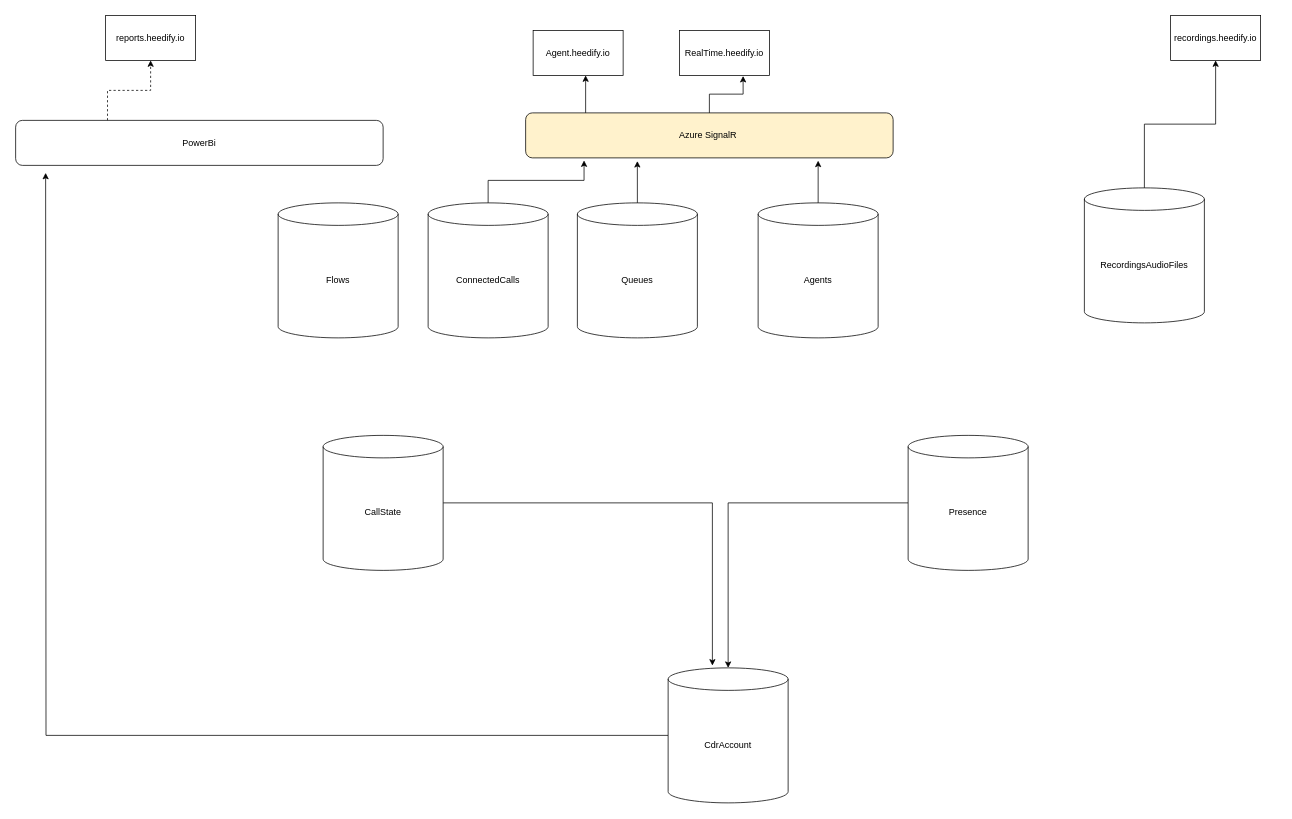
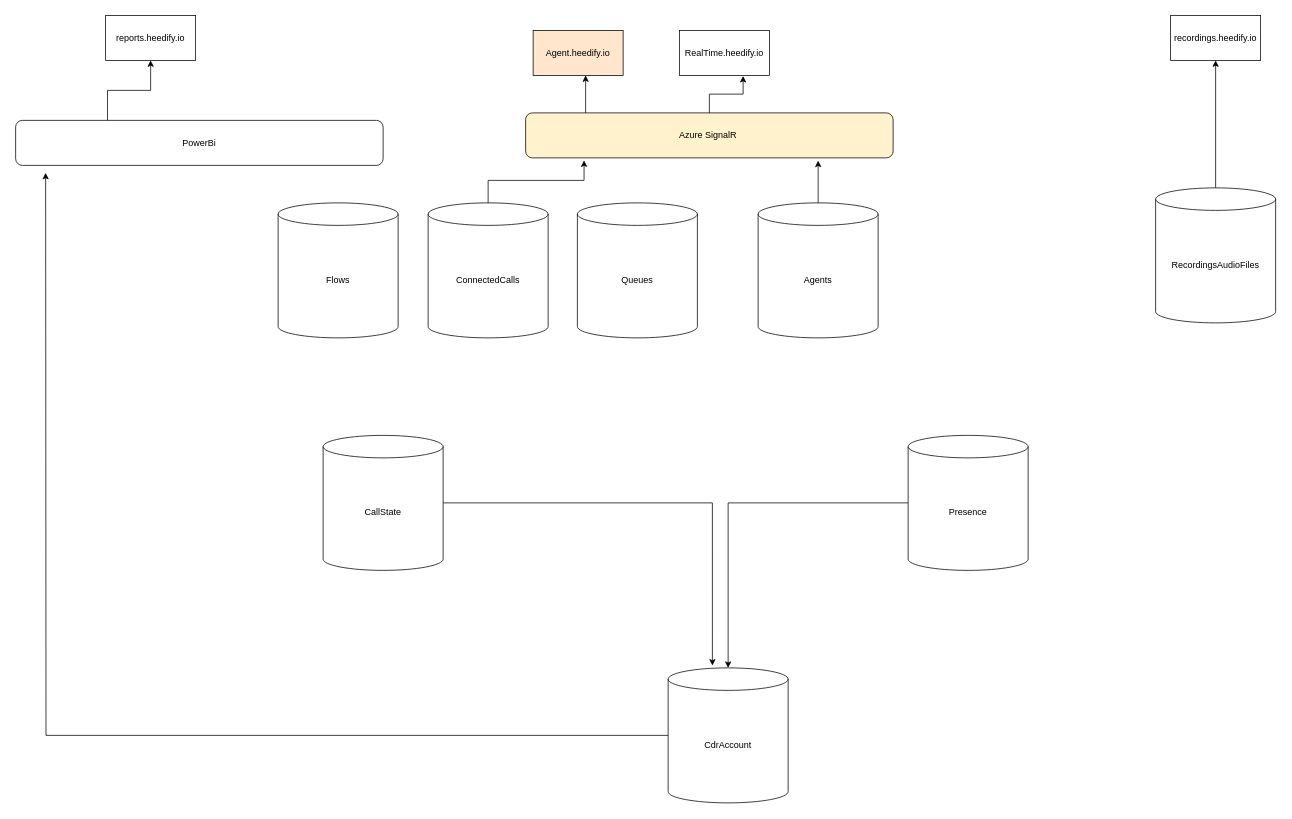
  <mxCell id="0" />
  <mxCell id="1" parent="0" />
  <mxCell id="2" style="edgeStyle=orthogonalEdgeStyle;rounded=0;orthogonalLoop=1;jettySize=auto;html=1;exitX=1;exitY=0.5;exitDx=0;exitDy=0;exitPerimeter=0;entryX=0.369;entryY=-0.017;entryDx=0;entryDy=0;entryPerimeter=0;" edge="1" parent="1" source="3" target="5"><mxGeometry relative="1" as="geometry" /></mxCell>
  <mxCell id="3" value="CallState" style="shape=cylinder3;whiteSpace=wrap;html=1;boundedLbl=1;backgroundOutline=1;size=15;" vertex="1" parent="1"><mxGeometry x="430" y="580" width="160" height="180" as="geometry" /></mxCell>
  <mxCell id="4" style="edgeStyle=orthogonalEdgeStyle;rounded=0;orthogonalLoop=1;jettySize=auto;html=1;exitX=0;exitY=0.5;exitDx=0;exitDy=0;exitPerimeter=0;" edge="1" parent="1" source="5"><mxGeometry relative="1" as="geometry"><mxPoint y="230" as="targetPoint" x="60" /></mxGeometry></mxCell>
  <mxCell id="5" value="CdrAccount" style="shape=cylinder3;whiteSpace=wrap;html=1;boundedLbl=1;backgroundOutline=1;size=15;" vertex="1" parent="1"><mxGeometry x="890" y="890" width="160" height="180" as="geometry" /></mxCell>
  <mxCell id="6" style="edgeStyle=orthogonalEdgeStyle;rounded=0;orthogonalLoop=1;jettySize=auto;html=1;exitX=0.5;exitY=0;exitDx=0;exitDy=0;exitPerimeter=0;entryX=0.159;entryY=1.057;entryDx=0;entryDy=0;entryPerimeter=0;" edge="1" parent="1" source="7" target="9"><mxGeometry relative="1" as="geometry" /></mxCell>
  <mxCell id="7" value="ConnectedCalls" style="shape=cylinder3;whiteSpace=wrap;html=1;boundedLbl=1;backgroundOutline=1;size=15;" vertex="1" parent="1"><mxGeometry x="570" y="270" width="160" height="180" as="geometry" /></mxCell>
  <mxCell id="8" style="edgeStyle=orthogonalEdgeStyle;rounded=0;orthogonalLoop=1;jettySize=auto;html=1;exitX=0.5;exitY=0;exitDx=0;exitDy=0;entryX=0.708;entryY=1.014;entryDx=0;entryDy=0;entryPerimeter=0;" edge="1" parent="1" source="9" target="15"><mxGeometry relative="1" as="geometry" /></mxCell>
  <mxCell id="9" value="Azure SignalR&amp;nbsp;" style="rounded=1;whiteSpace=wrap;html=1;fillColor=#fff2cc;" vertex="1" parent="1"><mxGeometry x="700" y="150" width="490" height="60" as="geometry" /></mxCell>
- <mxCell id="10" style="edgeStyle=orthogonalEdgeStyle;rounded=0;orthogonalLoop=1;jettySize=auto;html=1;exitX=0.5;exitY=0;exitDx=0;exitDy=0;exitPerimeter=0;entryX=0.304;entryY=1.071;entryDx=0;entryDy=0;entryPerimeter=0;" edge="1" parent="1" source="11" target="9"><mxGeometry relative="1" as="geometry" /></mxCell>
  <mxCell id="11" value="Queues" style="shape=cylinder3;whiteSpace=wrap;html=1;boundedLbl=1;backgroundOutline=1;size=15;" vertex="1" parent="1"><mxGeometry x="769" y="270" width="160" height="180" as="geometry" /></mxCell>
  <mxCell id="12" style="edgeStyle=orthogonalEdgeStyle;rounded=0;orthogonalLoop=1;jettySize=auto;html=1;entryX=0.796;entryY=1.062;entryDx=0;entryDy=0;entryPerimeter=0;" edge="1" parent="1" source="13" target="9"><mxGeometry relative="1" as="geometry" /></mxCell>
  <mxCell id="13" value="Agents" style="shape=cylinder3;whiteSpace=wrap;html=1;boundedLbl=1;backgroundOutline=1;size=15;" vertex="1" parent="1"><mxGeometry x="1010" y="270" width="160" height="180" as="geometry" /></mxCell>
- <mxCell id="14" value="Agent.heedify.io" style="rounded=0;whiteSpace=wrap;html=1;" vertex="1" parent="1"><mxGeometry x="710" y="40" width="120" height="60" as="geometry" /></mxCell>
+ <mxCell id="14" value="Agent.heedify.io" style="rounded=0;whiteSpace=wrap;html=1;fillColor=#ffe6cc;" vertex="1" parent="1"><mxGeometry x="710" y="40" width="120" height="60" as="geometry" /></mxCell>
  <mxCell id="15" value="RealTime.heedify.io" style="rounded=0;whiteSpace=wrap;html=1;" vertex="1" parent="1"><mxGeometry x="905" y="40" width="120" height="60" as="geometry" /></mxCell>
  <mxCell id="16" style="edgeStyle=orthogonalEdgeStyle;rounded=0;orthogonalLoop=1;jettySize=auto;html=1;entryX=0.304;entryY=1.071;entryDx=0;entryDy=0;entryPerimeter=0;" edge="1" parent="1"><mxGeometry relative="1" as="geometry"><mxPoint x="780" y="150" as="sourcePoint" /><mxPoint x="780" y="100" as="targetPoint" /></mxGeometry></mxCell>
  <mxCell id="17" style="edgeStyle=orthogonalEdgeStyle;rounded=0;orthogonalLoop=1;jettySize=auto;html=1;exitX=0;exitY=0.5;exitDx=0;exitDy=0;exitPerimeter=0;" edge="1" parent="1" source="18" target="5"><mxGeometry relative="1" as="geometry" /></mxCell>
  <mxCell id="18" value="Presence" style="shape=cylinder3;whiteSpace=wrap;html=1;boundedLbl=1;backgroundOutline=1;size=15;" vertex="1" parent="1"><mxGeometry x="1210" y="580" width="160" height="180" as="geometry" /></mxCell>
- <mxCell id="19" style="edgeStyle=orthogonalEdgeStyle;rounded=0;orthogonalLoop=1;jettySize=auto;html=1;exitX=0.25;exitY=0;exitDx=0;exitDy=0;entryX=0.5;entryY=1;entryDx=0;entryDy=0;dashed=1;" edge="1" parent="1" source="20" target="21"><mxGeometry relative="1" as="geometry" /></mxCell>
+ <mxCell id="19" style="edgeStyle=orthogonalEdgeStyle;rounded=0;orthogonalLoop=1;jettySize=auto;html=1;exitX=0.25;exitY=0;exitDx=0;exitDy=0;entryX=0.5;entryY=1;entryDx=0;entryDy=0;" edge="1" parent="1" source="20" target="21"><mxGeometry relative="1" as="geometry" /></mxCell>
  <mxCell id="20" value="PowerBi" style="rounded=1;whiteSpace=wrap;html=1;" vertex="1" parent="1"><mxGeometry x="20" y="160" width="490" height="60" as="geometry" /></mxCell>
  <mxCell id="21" value="reports.heedify.io" style="rounded=0;whiteSpace=wrap;html=1;" vertex="1" parent="1"><mxGeometry x="140" y="20" width="120" height="60" as="geometry" /></mxCell>
  <mxCell id="22" value="recordings.heedify.io" style="rounded=0;whiteSpace=wrap;html=1;" vertex="1" parent="1"><mxGeometry x="1560" y="20" width="120" height="60" as="geometry" /></mxCell>
  <mxCell id="23" style="edgeStyle=orthogonalEdgeStyle;rounded=0;orthogonalLoop=1;jettySize=auto;html=1;exitX=0.5;exitY=0;exitDx=0;exitDy=0;exitPerimeter=0;" edge="1" parent="1" source="24" target="22"><mxGeometry relative="1" as="geometry" /></mxCell>
- <mxCell id="24" value="RecordingsAudioFiles" style="shape=cylinder3;whiteSpace=wrap;html=1;boundedLbl=1;backgroundOutline=1;size=15;" vertex="1" parent="1"><mxGeometry x="1445" y="250" width="160" height="180" as="geometry" /></mxCell>
+ <mxCell id="24" value="RecordingsAudioFiles" style="shape=cylinder3;whiteSpace=wrap;html=1;boundedLbl=1;backgroundOutline=1;size=15;" vertex="1" parent="1"><mxGeometry x="1540" y="250" width="160" height="180" as="geometry" /></mxCell>
  <mxCell id="25" value="Flows&lt;br&gt;" style="shape=cylinder3;whiteSpace=wrap;html=1;boundedLbl=1;backgroundOutline=1;size=15;" vertex="1" parent="1"><mxGeometry x="370" y="270" width="160" height="180" as="geometry" /></mxCell>
